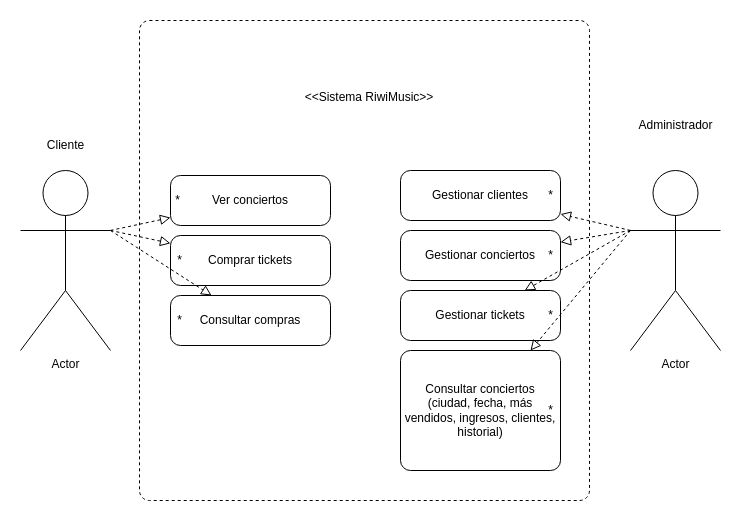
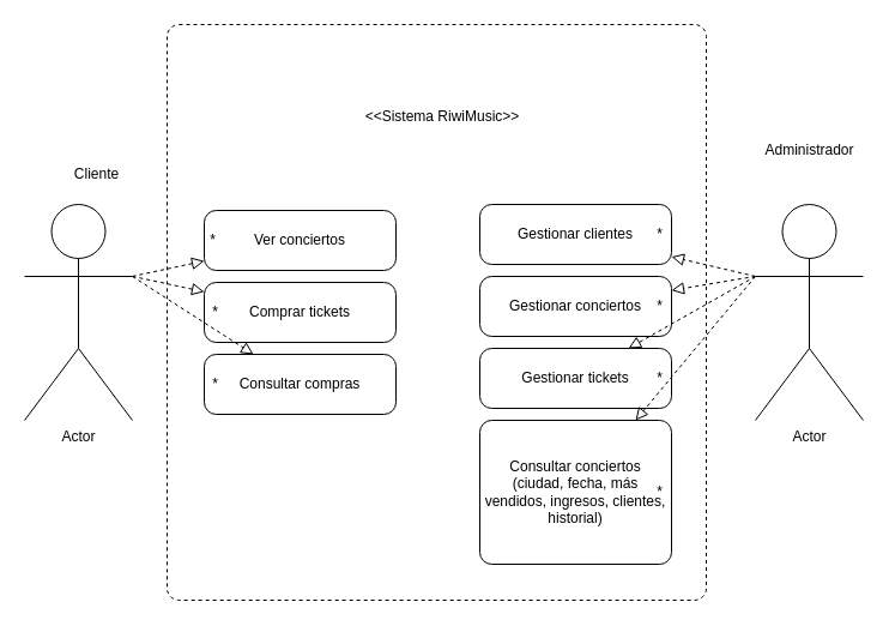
  <mxCell id="0" />
  <mxCell id="1" parent="0" />
  <mxCell id="2" value="&lt;div&gt;&lt;br&gt;&lt;/div&gt;&lt;div&gt;&lt;br&gt;&lt;/div&gt;&lt;div&gt;&lt;br&gt;&lt;/div&gt;&lt;div&gt;&lt;br&gt;&lt;/div&gt;&amp;lt;&amp;lt;Sistema RiwiMusic&amp;gt;&amp;gt;" style="dashed=1;rounded=1;absoluteArcSize=1;arcSize=20;html=1;verticalAlign=top;align=center;spacingTop=5;spacingLeft=10;whiteSpace=wrap;" vertex="1" parent="1"><mxGeometry x="139" y="20" width="450" height="480" as="geometry" /></mxCell>
  <mxCell id="3" value="Actor" style="shape=umlActor;verticalLabelPosition=bottom;verticalAlign=top;html=1;" vertex="1" parent="1"><mxGeometry x="20" y="170" width="90" height="180" as="geometry" /></mxCell>
  <mxCell id="4" value="Actor" style="shape=umlActor;verticalLabelPosition=bottom;verticalAlign=top;html=1;" vertex="1" parent="1"><mxGeometry x="630" y="170" width="90" height="180" as="geometry" /></mxCell>
- <mxCell id="5" value="Cliente" style="text;html=1;align=center;verticalAlign=middle;resizable=0;points=[];autosize=1;strokeColor=none;fillColor=none;" vertex="1" parent="1"><mxGeometry x="35" y="130" width="60" height="30" as="geometry" /></mxCell>
+ <mxCell id="5" value="Cliente" style="text;html=1;align=center;verticalAlign=middle;resizable=0;points=[];autosize=1;strokeColor=none;fillColor=none;" vertex="1" parent="1"><mxGeometry x="50" y="130" width="60" height="30" as="geometry" /></mxCell>
  <mxCell id="6" value="Administrador" style="text;html=1;align=center;verticalAlign=middle;resizable=0;points=[];autosize=1;strokeColor=none;fillColor=none;" vertex="1" parent="1"><mxGeometry x="625" y="110" width="100" height="30" as="geometry" /></mxCell>
  <mxCell id="7" value="Ver conciertos" style="html=1;dashed=0;rounded=1;absoluteArcSize=1;arcSize=20;verticalAlign=middle;align=center;whiteSpace=wrap;" vertex="1" parent="1"><mxGeometry x="170" y="175" width="160" height="50" as="geometry" /></mxCell>
  <mxCell id="8" value="*" style="text;resizeWidth=0;resizeHeight=0;points=[];part=1;verticalAlign=middle;align=center;html=1;" vertex="1" parent="7"><mxGeometry x="1" y="0.5" width="19" height="20" relative="1" as="geometry"><mxPoint x="-163" y="-10" as="offset" /></mxGeometry></mxCell>
  <mxCell id="9" value="Comprar tickets" style="html=1;dashed=0;rounded=1;absoluteArcSize=1;arcSize=20;verticalAlign=middle;align=center;whiteSpace=wrap;" vertex="1" parent="1"><mxGeometry x="170" y="235" width="160" height="50" as="geometry" /></mxCell>
  <mxCell id="10" value="*" style="text;resizeWidth=0;resizeHeight=0;points=[];part=1;verticalAlign=middle;align=center;html=1;" vertex="1" parent="9"><mxGeometry x="1" y="0.5" width="19" height="20" relative="1" as="geometry"><mxPoint x="-161" y="-10" as="offset" /></mxGeometry></mxCell>
  <mxCell id="11" value="Consultar compras" style="html=1;dashed=0;rounded=1;absoluteArcSize=1;arcSize=20;verticalAlign=middle;align=center;whiteSpace=wrap;" vertex="1" parent="1"><mxGeometry x="170" y="295" width="160" height="50" as="geometry" /></mxCell>
  <mxCell id="12" value="*" style="text;resizeWidth=0;resizeHeight=0;points=[];part=1;verticalAlign=middle;align=center;html=1;" vertex="1" parent="11"><mxGeometry x="1" y="0.5" width="19" height="20" relative="1" as="geometry"><mxPoint x="-161" y="-10" as="offset" /></mxGeometry></mxCell>
  <mxCell id="13" value="Gestionar clientes" style="html=1;dashed=0;rounded=1;absoluteArcSize=1;arcSize=20;verticalAlign=middle;align=center;whiteSpace=wrap;" vertex="1" parent="1"><mxGeometry x="400" y="170" width="160" height="50" as="geometry" /></mxCell>
  <mxCell id="14" value="*" style="text;resizeWidth=0;resizeHeight=0;points=[];part=1;verticalAlign=middle;align=center;html=1;" vertex="1" parent="13"><mxGeometry x="1" y="0.5" width="20" height="20" relative="1" as="geometry"><mxPoint x="-20" y="-10" as="offset" /></mxGeometry></mxCell>
  <mxCell id="15" value="Gestionar conciertos" style="html=1;dashed=0;rounded=1;absoluteArcSize=1;arcSize=20;verticalAlign=middle;align=center;whiteSpace=wrap;" vertex="1" parent="1"><mxGeometry x="400" y="230" width="160" height="50" as="geometry" /></mxCell>
  <mxCell id="16" value="*" style="text;resizeWidth=0;resizeHeight=0;points=[];part=1;verticalAlign=middle;align=center;html=1;" vertex="1" parent="15"><mxGeometry x="1" y="0.5" width="20" height="20" relative="1" as="geometry"><mxPoint x="-20" y="-10" as="offset" /></mxGeometry></mxCell>
  <mxCell id="17" value="Gestionar tickets" style="html=1;dashed=0;rounded=1;absoluteArcSize=1;arcSize=20;verticalAlign=middle;align=center;whiteSpace=wrap;" vertex="1" parent="1"><mxGeometry x="400" y="290" width="160" height="50" as="geometry" /></mxCell>
  <mxCell id="18" value="*" style="text;resizeWidth=0;resizeHeight=0;points=[];part=1;verticalAlign=middle;align=center;html=1;" vertex="1" parent="17"><mxGeometry x="1" y="0.5" width="20" height="20" relative="1" as="geometry"><mxPoint x="-20" y="-10" as="offset" /></mxGeometry></mxCell>
  <mxCell id="19" value="Consultar conciertos&lt;div&gt;(ciudad, fecha, más vendidos, ingresos, clientes, historial)&lt;/div&gt;" style="html=1;dashed=0;rounded=1;absoluteArcSize=1;arcSize=20;verticalAlign=middle;align=center;whiteSpace=wrap;" vertex="1" parent="1"><mxGeometry x="400" y="350" width="160" height="120" as="geometry" /></mxCell>
  <mxCell id="20" value="*" style="text;resizeWidth=0;resizeHeight=0;points=[];part=1;verticalAlign=middle;align=center;html=1;" vertex="1" parent="19"><mxGeometry x="1" y="0.5" width="20" height="20" relative="1" as="geometry"><mxPoint x="-20" y="-10" as="offset" /></mxGeometry></mxCell>
  <mxCell id="21" value="" style="endArrow=block;startArrow=none;endFill=0;startFill=0;endSize=8;html=1;verticalAlign=bottom;dashed=1;labelBackgroundColor=none;rounded=0;exitX=1;exitY=0.333;exitDx=0;exitDy=0;exitPerimeter=0;" edge="1" parent="1" source="3" target="7"><mxGeometry width="160" relative="1" as="geometry"><mxPoint x="280" y="250" as="sourcePoint" /><mxPoint x="440" y="250" as="targetPoint" /></mxGeometry></mxCell>
  <mxCell id="22" value="" style="endArrow=block;startArrow=none;endFill=0;startFill=0;endSize=8;html=1;verticalAlign=bottom;dashed=1;labelBackgroundColor=none;rounded=0;exitX=1;exitY=0.333;exitDx=0;exitDy=0;exitPerimeter=0;" edge="1" parent="1" source="3" target="9"><mxGeometry width="160" relative="1" as="geometry"><mxPoint x="180" y="253" as="sourcePoint" /><mxPoint x="240" y="240" as="targetPoint" /></mxGeometry></mxCell>
  <mxCell id="23" value="" style="endArrow=block;startArrow=none;endFill=0;startFill=0;endSize=8;html=1;verticalAlign=bottom;dashed=1;labelBackgroundColor=none;rounded=0;" edge="1" parent="1" target="11"><mxGeometry width="160" relative="1" as="geometry"><mxPoint x="110" y="230" as="sourcePoint" /><mxPoint x="240" y="263" as="targetPoint" /></mxGeometry></mxCell>
  <mxCell id="24" value="" style="endArrow=block;startArrow=none;endFill=0;startFill=0;endSize=8;html=1;verticalAlign=bottom;dashed=1;labelBackgroundColor=none;rounded=0;exitX=0;exitY=0.333;exitDx=0;exitDy=0;exitPerimeter=0;" edge="1" parent="1" source="4" target="13"><mxGeometry width="160" relative="1" as="geometry"><mxPoint x="250" y="300" as="sourcePoint" /><mxPoint x="310" y="313" as="targetPoint" /></mxGeometry></mxCell>
  <mxCell id="25" value="" style="endArrow=block;startArrow=none;endFill=0;startFill=0;endSize=8;html=1;verticalAlign=bottom;dashed=1;labelBackgroundColor=none;rounded=0;exitX=0;exitY=0.333;exitDx=0;exitDy=0;exitPerimeter=0;" edge="1" parent="1" source="4" target="15"><mxGeometry width="160" relative="1" as="geometry"><mxPoint x="590" y="226" as="sourcePoint" /><mxPoint x="520" y="210" as="targetPoint" /></mxGeometry></mxCell>
  <mxCell id="26" value="" style="endArrow=block;startArrow=none;endFill=0;startFill=0;endSize=8;html=1;verticalAlign=bottom;dashed=1;labelBackgroundColor=none;rounded=0;" edge="1" parent="1" target="17"><mxGeometry width="160" relative="1" as="geometry"><mxPoint x="630" y="230" as="sourcePoint" /><mxPoint x="530" y="272" as="targetPoint" /></mxGeometry></mxCell>
  <mxCell id="27" value="" style="endArrow=block;startArrow=none;endFill=0;startFill=0;endSize=8;html=1;verticalAlign=bottom;dashed=1;labelBackgroundColor=none;rounded=0;exitX=0;exitY=0.333;exitDx=0;exitDy=0;exitPerimeter=0;" edge="1" parent="1" source="4" target="19"><mxGeometry width="160" relative="1" as="geometry"><mxPoint x="626" y="320" as="sourcePoint" /><mxPoint x="520" y="380" as="targetPoint" /></mxGeometry></mxCell>
